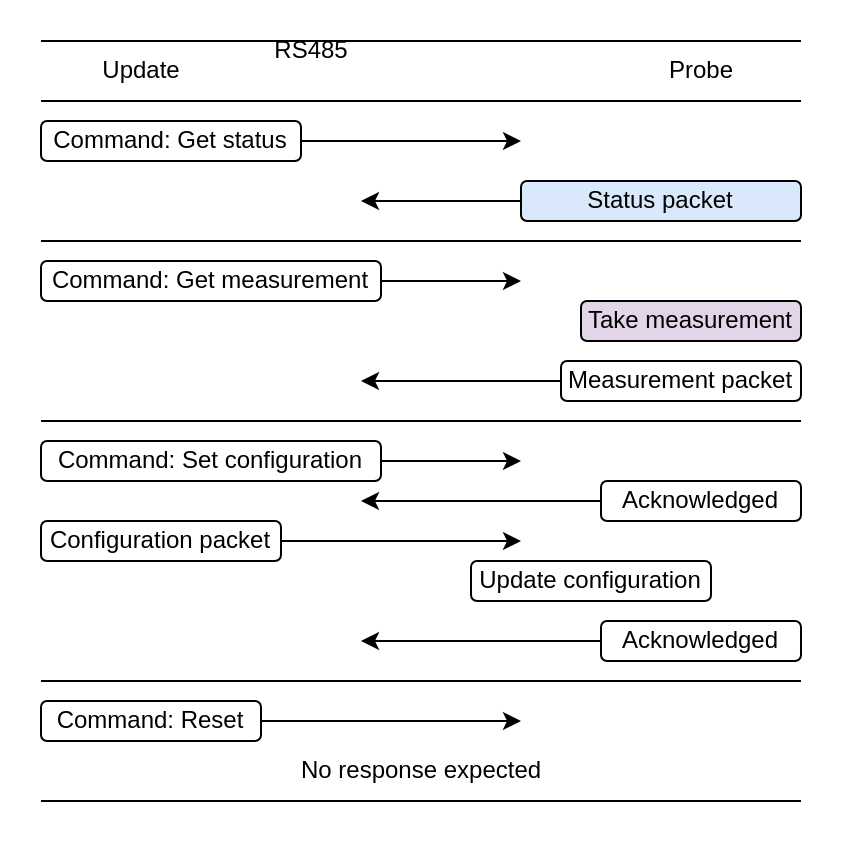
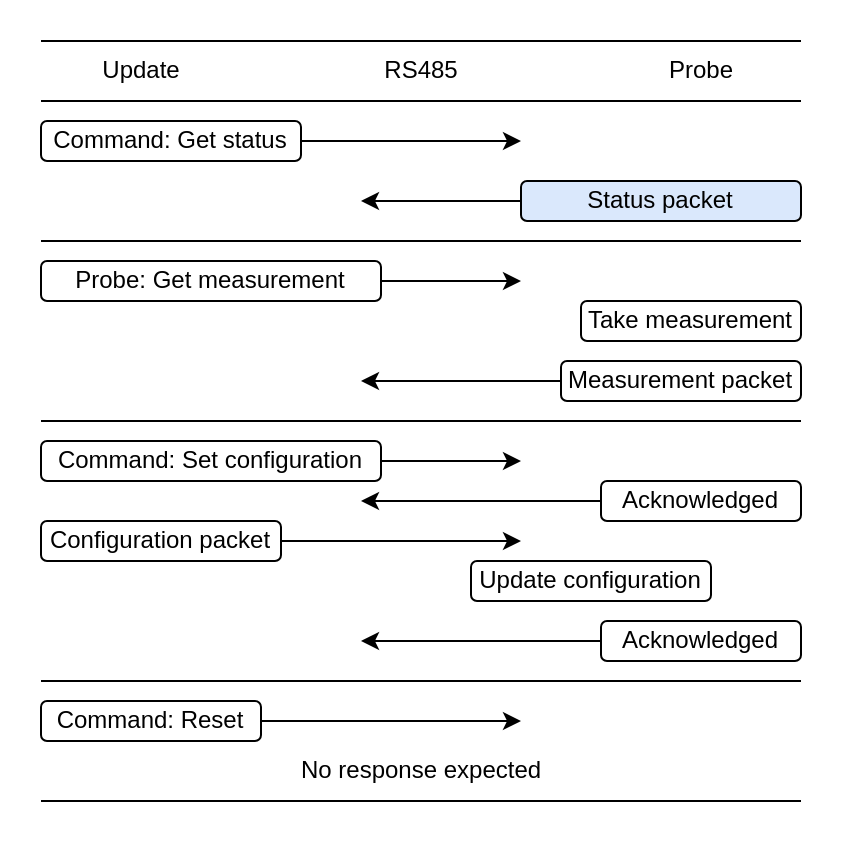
  <mxCell id="0" />
  <mxCell id="1" parent="0" />
  <mxCell id="2" value="Update" style="text;html=1;align=center;verticalAlign=middle;resizable=0;points=[];autosize=1;strokeColor=none;fillColor=none;" vertex="1" parent="1"><mxGeometry x="30" width="80" height="30" as="geometry" y="20" /></mxCell>
  <mxCell id="3" value="Probe" style="text;html=1;align=center;verticalAlign=middle;resizable=0;points=[];autosize=1;strokeColor=none;fillColor=none;" vertex="1" parent="1"><mxGeometry x="320" width="60" height="30" as="geometry" y="20" /></mxCell>
  <mxCell id="4" style="edgeStyle=orthogonalEdgeStyle;rounded=0;orthogonalLoop=1;jettySize=auto;html=1;" edge="1" parent="1" source="5"><mxGeometry relative="1" as="geometry"><mxPoint x="260" y="70" as="targetPoint" /></mxGeometry></mxCell>
  <mxCell id="5" value="Command:&amp;nbsp;&lt;span style=&quot;background-color: initial;&quot;&gt;Get status&lt;/span&gt;" style="rounded=1;whiteSpace=wrap;html=1;" vertex="1" parent="1"><mxGeometry y="60" width="130" height="20" as="geometry" x="20" /></mxCell>
  <mxCell id="6" style="edgeStyle=orthogonalEdgeStyle;rounded=0;orthogonalLoop=1;jettySize=auto;html=1;" edge="1" parent="1" source="7"><mxGeometry relative="1" as="geometry"><mxPoint x="180" y="100" as="targetPoint" /></mxGeometry></mxCell>
  <mxCell id="7" value="Status packet" style="rounded=1;whiteSpace=wrap;html=1;fillColor=#dae8fc;" vertex="1" parent="1"><mxGeometry x="260" y="90" width="140" height="20" as="geometry" /></mxCell>
  <mxCell id="8" value="" style="endArrow=none;html=1;rounded=0;" edge="1" parent="1"><mxGeometry width="50" height="50" relative="1" as="geometry"><mxPoint y="50" as="sourcePoint" x="20" /><mxPoint x="400" y="50" as="targetPoint" /></mxGeometry></mxCell>
  <mxCell id="9" value="" style="endArrow=none;html=1;rounded=0;" edge="1" parent="1"><mxGeometry width="50" height="50" relative="1" as="geometry"><mxPoint y="120" as="sourcePoint" x="20" /><mxPoint x="400" y="120" as="targetPoint" /></mxGeometry></mxCell>
  <mxCell id="10" style="edgeStyle=orthogonalEdgeStyle;rounded=0;orthogonalLoop=1;jettySize=auto;html=1;" edge="1" parent="1" source="11"><mxGeometry relative="1" as="geometry"><mxPoint x="260" y="140" as="targetPoint" /></mxGeometry></mxCell>
- <mxCell id="11" value="Command: Get measurement" style="rounded=1;whiteSpace=wrap;html=1;" vertex="1" parent="1"><mxGeometry y="130" width="170" height="20" as="geometry" x="20" /></mxCell>
- <mxCell id="12" value="Take measurement" style="rounded=1;whiteSpace=wrap;html=1;fillColor=#e1d5e7;" vertex="1" parent="1"><mxGeometry x="290" y="150" width="110" height="20" as="geometry" /></mxCell>
+ <mxCell id="11" value="Probe: Get measurement" style="rounded=1;whiteSpace=wrap;html=1;" vertex="1" parent="1"><mxGeometry y="130" width="170" height="20" as="geometry" x="20" /></mxCell>
+ <mxCell id="12" value="Take measurement" style="rounded=1;whiteSpace=wrap;html=1;" vertex="1" parent="1"><mxGeometry x="290" y="150" width="110" height="20" as="geometry" /></mxCell>
  <mxCell id="13" style="edgeStyle=orthogonalEdgeStyle;rounded=0;orthogonalLoop=1;jettySize=auto;html=1;" edge="1" parent="1" source="14"><mxGeometry relative="1" as="geometry"><mxPoint x="180" y="190" as="targetPoint" /></mxGeometry></mxCell>
  <mxCell id="14" value="Measurement packet" style="rounded=1;whiteSpace=wrap;html=1;" vertex="1" parent="1"><mxGeometry x="280" y="180" width="120" height="20" as="geometry" /></mxCell>
  <mxCell id="15" value="" style="endArrow=none;html=1;rounded=0;" edge="1" parent="1"><mxGeometry width="50" height="50" relative="1" as="geometry"><mxPoint y="210" as="sourcePoint" x="20" /><mxPoint x="400" y="210" as="targetPoint" /></mxGeometry></mxCell>
  <mxCell id="16" style="edgeStyle=orthogonalEdgeStyle;rounded=0;orthogonalLoop=1;jettySize=auto;html=1;" edge="1" parent="1" source="17"><mxGeometry relative="1" as="geometry"><mxPoint x="260" y="230" as="targetPoint" /></mxGeometry></mxCell>
  <mxCell id="17" value="Command: Set configuration" style="rounded=1;whiteSpace=wrap;html=1;" vertex="1" parent="1"><mxGeometry y="220" width="170" height="20" as="geometry" x="20" /></mxCell>
  <mxCell id="18" style="edgeStyle=orthogonalEdgeStyle;rounded=0;orthogonalLoop=1;jettySize=auto;html=1;" edge="1" parent="1" source="19"><mxGeometry relative="1" as="geometry"><mxPoint x="180" y="250" as="targetPoint" /></mxGeometry></mxCell>
  <mxCell id="19" value="A&lt;span style=&quot;background-color: initial;&quot;&gt;cknowledged&lt;/span&gt;" style="rounded=1;whiteSpace=wrap;html=1;" vertex="1" parent="1"><mxGeometry x="300" y="240" width="100" height="20" as="geometry" /></mxCell>
  <mxCell id="20" style="edgeStyle=orthogonalEdgeStyle;rounded=0;orthogonalLoop=1;jettySize=auto;html=1;" edge="1" parent="1" source="21"><mxGeometry relative="1" as="geometry"><mxPoint x="260" y="270" as="targetPoint" /></mxGeometry></mxCell>
  <mxCell id="21" value="Configuration packet" style="rounded=1;whiteSpace=wrap;html=1;" vertex="1" parent="1"><mxGeometry y="260" width="120" height="20" as="geometry" x="20" /></mxCell>
  <mxCell id="22" value="" style="endArrow=none;html=1;rounded=0;" edge="1" parent="1"><mxGeometry width="50" height="50" relative="1" as="geometry"><mxPoint y="340" as="sourcePoint" x="20" /><mxPoint x="400" y="340" as="targetPoint" /></mxGeometry></mxCell>
- <mxCell id="23" value="RS485" style="text;html=1;align=center;verticalAlign=middle;resizable=0;points=[];autosize=1;strokeColor=none;fillColor=none;" vertex="1" parent="1"><mxGeometry x="125" y="10" width="60" height="30" as="geometry" /></mxCell>
+ <mxCell id="23" value="RS485" style="text;html=1;align=center;verticalAlign=middle;resizable=0;points=[];autosize=1;strokeColor=none;fillColor=none;" vertex="1" parent="1"><mxGeometry x="180" width="60" height="30" as="geometry" y="20" /></mxCell>
  <mxCell id="24" value="" style="endArrow=none;html=1;rounded=0;" edge="1" parent="1"><mxGeometry width="50" height="50" relative="1" as="geometry"><mxPoint as="sourcePoint" x="20" y="20" /><mxPoint x="400" as="targetPoint" y="20" /></mxGeometry></mxCell>
  <mxCell id="25" value="Update configuration" style="rounded=1;whiteSpace=wrap;html=1;" vertex="1" parent="1"><mxGeometry x="235" y="280" width="120" height="20" as="geometry" /></mxCell>
  <mxCell id="26" style="edgeStyle=orthogonalEdgeStyle;rounded=0;orthogonalLoop=1;jettySize=auto;html=1;" edge="1" parent="1" source="27"><mxGeometry relative="1" as="geometry"><mxPoint x="180" y="320" as="targetPoint" /></mxGeometry></mxCell>
  <mxCell id="27" value="A&lt;span style=&quot;background-color: initial;&quot;&gt;cknowledged&lt;/span&gt;" style="rounded=1;whiteSpace=wrap;html=1;" vertex="1" parent="1"><mxGeometry x="300" y="310" width="100" height="20" as="geometry" /></mxCell>
  <mxCell id="28" style="edgeStyle=orthogonalEdgeStyle;rounded=0;orthogonalLoop=1;jettySize=auto;html=1;" edge="1" parent="1" source="29"><mxGeometry relative="1" as="geometry"><mxPoint x="260" y="360" as="targetPoint" /></mxGeometry></mxCell>
  <mxCell id="29" value="Command: Reset" style="rounded=1;whiteSpace=wrap;html=1;" vertex="1" parent="1"><mxGeometry y="350" width="110" height="20" as="geometry" x="20" /></mxCell>
  <mxCell id="30" value="No response expected" style="text;html=1;align=center;verticalAlign=middle;resizable=0;points=[];autosize=1;strokeColor=none;fillColor=none;" vertex="1" parent="1"><mxGeometry x="140" y="370" width="140" height="30" as="geometry" /></mxCell>
  <mxCell id="31" value="" style="endArrow=none;html=1;rounded=0;" edge="1" parent="1"><mxGeometry width="50" height="50" relative="1" as="geometry"><mxPoint y="400" as="sourcePoint" x="20" /><mxPoint x="400" y="400" as="targetPoint" /></mxGeometry></mxCell>
